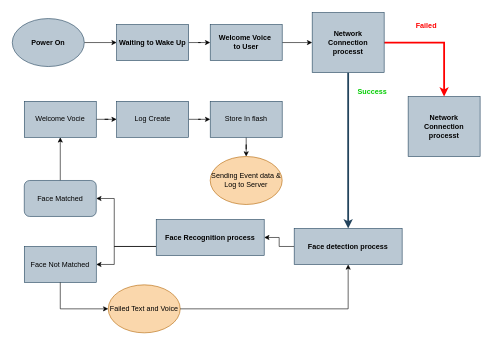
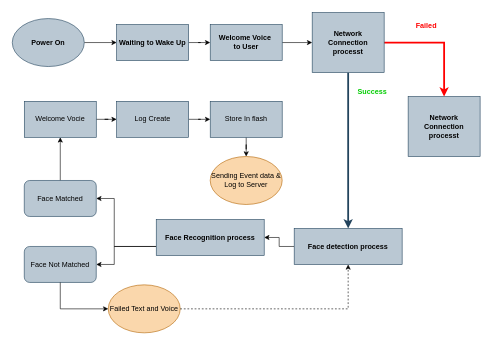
  <mxCell id="0" />
  <mxCell id="1" parent="0" />
  <mxCell id="2" style="edgeStyle=orthogonalEdgeStyle;rounded=0;orthogonalLoop=1;jettySize=auto;html=1;entryX=0;entryY=0.5;entryDx=0;entryDy=0;" edge="1" parent="1" source="3" target="5"><mxGeometry relative="1" as="geometry" /></mxCell>
  <mxCell id="3" value="&lt;span&gt;Power On&lt;/span&gt;" style="ellipse;whiteSpace=wrap;html=1;fillColor=#bac8d3;strokeColor=#23445d;fontStyle=1" vertex="1" parent="1"><mxGeometry x="20" y="30" width="120" height="80" as="geometry" /></mxCell>
  <mxCell id="4" value="" style="edgeStyle=orthogonalEdgeStyle;rounded=0;orthogonalLoop=1;jettySize=auto;html=1;" edge="1" parent="1" source="5" target="7"><mxGeometry relative="1" as="geometry" /></mxCell>
  <mxCell id="5" value="Waiting to Wake Up" style="rounded=0;whiteSpace=wrap;html=1;fillColor=#bac8d3;strokeColor=#23445d;fontStyle=1" vertex="1" parent="1"><mxGeometry x="194" y="40" width="120" height="60" as="geometry" /></mxCell>
  <mxCell id="6" value="" style="edgeStyle=orthogonalEdgeStyle;rounded=0;orthogonalLoop=1;jettySize=auto;html=1;" edge="1" parent="1" source="7" target="10"><mxGeometry relative="1" as="geometry" /></mxCell>
  <mxCell id="7" value="Welcome Voice&amp;nbsp;&lt;br&gt;to User" style="rounded=0;whiteSpace=wrap;html=1;fillColor=#bac8d3;strokeColor=#23445d;fontStyle=1" vertex="1" parent="1"><mxGeometry x="350" y="40" width="120" height="60" as="geometry" /></mxCell>
  <mxCell id="8" style="edgeStyle=orthogonalEdgeStyle;rounded=0;orthogonalLoop=1;jettySize=auto;html=1;exitX=1;exitY=0.5;exitDx=0;exitDy=0;entryX=0.5;entryY=0;entryDx=0;entryDy=0;strokeWidth=3;strokeColor=#FF0000;fontStyle=1" edge="1" parent="1" source="10" target="11"><mxGeometry relative="1" as="geometry" /></mxCell>
  <mxCell id="9" style="edgeStyle=orthogonalEdgeStyle;rounded=0;orthogonalLoop=1;jettySize=auto;html=1;entryX=0.5;entryY=0;entryDx=0;entryDy=0;strokeColor=#23445d;strokeWidth=3;fontStyle=1;fillColor=#bac8d3;" edge="1" parent="1" source="10" target="14"><mxGeometry relative="1" as="geometry" /></mxCell>
  <mxCell id="10" value="&lt;div&gt;Network&lt;/div&gt;Connection processt" style="rounded=0;whiteSpace=wrap;html=1;fillColor=#bac8d3;strokeColor=#23445d;fontStyle=1" vertex="1" parent="1"><mxGeometry x="520" y="20" width="120" height="100" as="geometry" /></mxCell>
  <mxCell id="11" value="&lt;div&gt;Network&lt;/div&gt;Connection processt" style="rounded=0;whiteSpace=wrap;html=1;fillColor=#bac8d3;strokeColor=#23445d;fontStyle=1" vertex="1" parent="1"><mxGeometry x="680" y="160" width="120" height="100" as="geometry" /></mxCell>
  <mxCell id="12" value="&lt;font color=&quot;#ff0000&quot;&gt;&lt;span&gt;Failed&lt;/span&gt;&lt;/font&gt;" style="text;html=1;align=center;verticalAlign=middle;resizable=0;points=[];autosize=1;strokeColor=none;fillColor=none;fontStyle=1" vertex="1" parent="1"><mxGeometry x="680" y="28" width="60" height="30" as="geometry" /></mxCell>
  <mxCell id="13" style="edgeStyle=orthogonalEdgeStyle;rounded=0;orthogonalLoop=1;jettySize=auto;html=1;" edge="1" parent="1" source="14" target="18"><mxGeometry relative="1" as="geometry" /></mxCell>
  <mxCell id="14" value="Face detection process" style="rounded=0;whiteSpace=wrap;html=1;fillColor=#bac8d3;strokeColor=#23445d;fontStyle=1" vertex="1" parent="1"><mxGeometry x="490" y="380" width="180" height="60" as="geometry" /></mxCell>
  <mxCell id="15" value="&lt;font color=&quot;#00cc00&quot;&gt;&lt;span&gt;Success&lt;/span&gt;&lt;/font&gt;" style="text;html=1;align=center;verticalAlign=middle;resizable=0;points=[];autosize=1;strokeColor=none;fillColor=none;fontStyle=1" vertex="1" parent="1"><mxGeometry x="585" y="138" width="70" height="30" as="geometry" /></mxCell>
  <mxCell id="16" style="edgeStyle=orthogonalEdgeStyle;rounded=0;orthogonalLoop=1;jettySize=auto;html=1;entryX=1;entryY=0.5;entryDx=0;entryDy=0;" edge="1" parent="1" source="18" target="20"><mxGeometry relative="1" as="geometry"><mxPoint x="160" y="340" as="targetPoint" /><Array as="points"><mxPoint x="190" y="410" /><mxPoint x="190" y="330" /></Array></mxGeometry></mxCell>
  <mxCell id="17" style="edgeStyle=orthogonalEdgeStyle;rounded=0;orthogonalLoop=1;jettySize=auto;html=1;entryX=1;entryY=0.5;entryDx=0;entryDy=0;" edge="1" parent="1" source="18" target="21"><mxGeometry relative="1" as="geometry"><Array as="points"><mxPoint x="190" y="410" /><mxPoint x="190" y="440" /></Array></mxGeometry></mxCell>
  <mxCell id="18" value="Face Recognition process" style="rounded=0;whiteSpace=wrap;html=1;fillColor=#bac8d3;strokeColor=#23445d;fontStyle=1" vertex="1" parent="1"><mxGeometry x="260" y="365" width="180" height="60" as="geometry" /></mxCell>
  <mxCell id="19" style="edgeStyle=orthogonalEdgeStyle;rounded=0;orthogonalLoop=1;jettySize=auto;html=1;entryX=0.5;entryY=1;entryDx=0;entryDy=0;" edge="1" parent="1" source="20" target="23"><mxGeometry relative="1" as="geometry" /></mxCell>
  <mxCell id="20" value="Face Matched" style="rounded=1;whiteSpace=wrap;html=1;fillColor=#bac8d3;strokeColor=#23445d;" vertex="1" parent="1"><mxGeometry x="40" y="300" width="120" height="60" as="geometry" /></mxCell>
- <mxCell id="21" value="Face Not Matched" style="whiteSpace=wrap;html=1;fillColor=#bac8d3;strokeColor=#23445d;rounded=0;" vertex="1" parent="1"><mxGeometry x="40" y="410" width="120" height="60" as="geometry" /></mxCell>
+ <mxCell id="21" value="Face Not Matched" style="rounded=1;whiteSpace=wrap;html=1;fillColor=#bac8d3;strokeColor=#23445d;" vertex="1" parent="1"><mxGeometry x="40" y="410" width="120" height="60" as="geometry" /></mxCell>
  <mxCell id="22" style="edgeStyle=orthogonalEdgeStyle;rounded=0;orthogonalLoop=1;jettySize=auto;html=1;entryX=0;entryY=0.5;entryDx=0;entryDy=0;" edge="1" parent="1" source="23" target="25"><mxGeometry relative="1" as="geometry" /></mxCell>
  <mxCell id="23" value="Welcome Vocie" style="rounded=0;whiteSpace=wrap;html=1;fillColor=#bac8d3;strokeColor=#23445d;" vertex="1" parent="1"><mxGeometry x="40" y="168" width="120" height="60" as="geometry" /></mxCell>
  <mxCell id="24" style="edgeStyle=orthogonalEdgeStyle;rounded=0;orthogonalLoop=1;jettySize=auto;html=1;" edge="1" parent="1" source="25" target="27"><mxGeometry relative="1" as="geometry" /></mxCell>
  <mxCell id="25" value="Log Create" style="rounded=0;whiteSpace=wrap;html=1;fillColor=#bac8d3;strokeColor=#23445d;" vertex="1" parent="1"><mxGeometry x="194" y="168" width="120" height="60" as="geometry" /></mxCell>
  <mxCell id="26" style="edgeStyle=orthogonalEdgeStyle;rounded=0;orthogonalLoop=1;jettySize=auto;html=1;entryX=0.5;entryY=0;entryDx=0;entryDy=0;" edge="1" parent="1" source="27" target="28"><mxGeometry relative="1" as="geometry" /></mxCell>
  <mxCell id="27" value="Store In flash" style="rounded=0;whiteSpace=wrap;html=1;fillColor=#bac8d3;strokeColor=#23445d;" vertex="1" parent="1"><mxGeometry x="350" y="168" width="120" height="60" as="geometry" /></mxCell>
  <mxCell id="28" value="Sending Event data &amp;amp; Log to Server" style="ellipse;whiteSpace=wrap;html=1;fillColor=#fad7ac;strokeColor=#b46504;" vertex="1" parent="1"><mxGeometry x="350" y="260" width="120" height="80" as="geometry" /></mxCell>
  <mxCell id="29" value="Failed Text and Voice" style="ellipse;whiteSpace=wrap;html=1;fillColor=#fad7ac;strokeColor=#b46504;" vertex="1" parent="1"><mxGeometry x="180" y="474" width="120" height="80" as="geometry" /></mxCell>
  <mxCell id="30" value="" style="endArrow=classic;html=1;rounded=0;exitX=0.5;exitY=1;exitDx=0;exitDy=0;" edge="1" parent="1" source="21" target="29"><mxGeometry width="50" height="50" relative="1" as="geometry"><mxPoint x="290" y="470" as="sourcePoint" /><mxPoint x="340" y="420" as="targetPoint" /><Array as="points"><mxPoint x="100" y="514" /></Array></mxGeometry></mxCell>
- <mxCell id="31" value="" style="endArrow=classic;html=1;rounded=0;exitX=1;exitY=0.5;exitDx=0;exitDy=0;entryX=0.5;entryY=1;entryDx=0;entryDy=0;" edge="1" parent="1" source="29" target="14"><mxGeometry width="50" height="50" relative="1" as="geometry"><mxPoint x="290" y="470" as="sourcePoint" /><mxPoint x="340" y="420" as="targetPoint" /><Array as="points"><mxPoint x="580" y="514" /></Array></mxGeometry></mxCell>
+ <mxCell id="31" value="" style="endArrow=classic;html=1;rounded=0;exitX=1;exitY=0.5;exitDx=0;exitDy=0;entryX=0.5;entryY=1;entryDx=0;entryDy=0;dashed=1;" edge="1" parent="1" source="29" target="14"><mxGeometry width="50" height="50" relative="1" as="geometry"><mxPoint x="290" y="470" as="sourcePoint" /><mxPoint x="340" y="420" as="targetPoint" /><Array as="points"><mxPoint x="580" y="514" /></Array></mxGeometry></mxCell>
